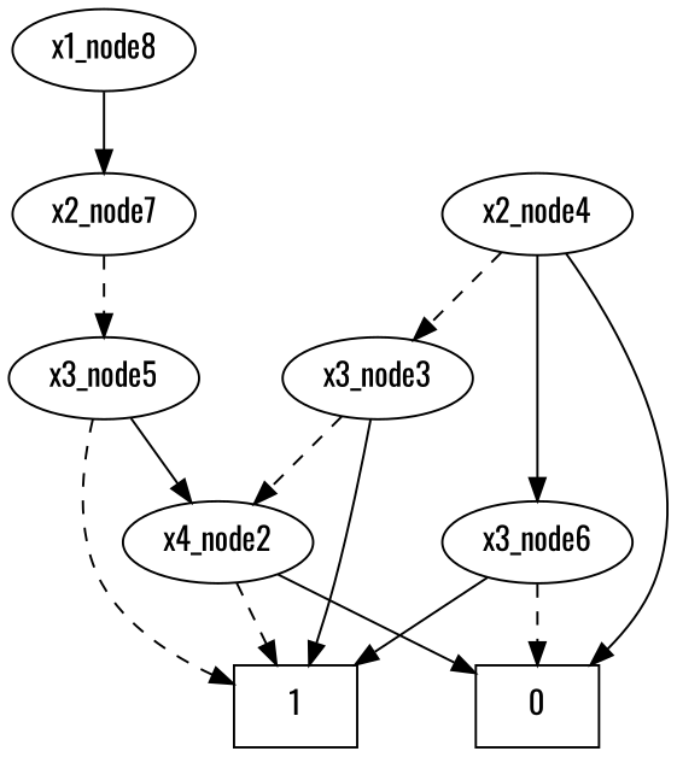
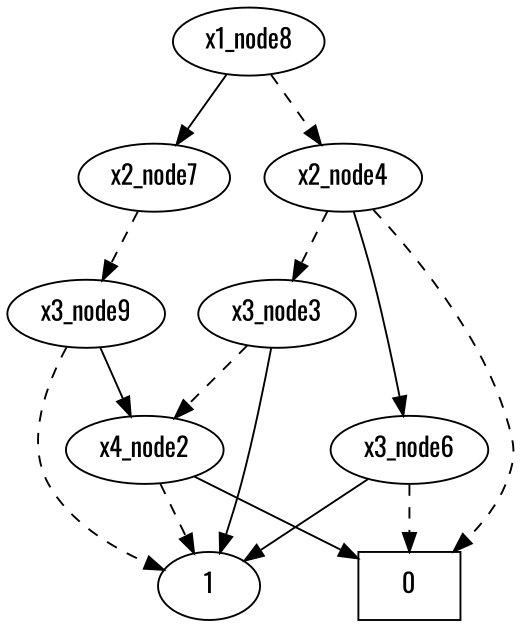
  digraph {
    fontname=Oswald
    node [fontname=Oswald]
    edge [fontname=Oswald]
    0 [shape=box]
-   1 [shape=box]
+   1 [shape=ellipse]
    x4_node2
    x3_node3
    x2_node4
    x3_node6
-   x3_node5
+   x3_node5 [label=x3_node9]
    x2_node7
    x1_node8
    x4_node2 -> 0
    x4_node2 -> 1 [style=dashed]
    x3_node3 -> 1
    x3_node3 -> x4_node2 [style=dashed]
-   x2_node4 -> 0
+   x2_node4 -> 0 [style=dashed]
    x2_node4 -> x3_node3 [style=dashed]
    x2_node4 -> x3_node6
    x3_node6 -> 0 [style=dashed]
    x3_node6 -> 1
    x3_node5 -> 1 [style=dashed]
    x3_node5 -> x4_node2
    x2_node7 -> x3_node5 [style=dashed]
+   x1_node8 -> x2_node4 [style=dashed]
    x1_node8 -> x2_node7
  }
